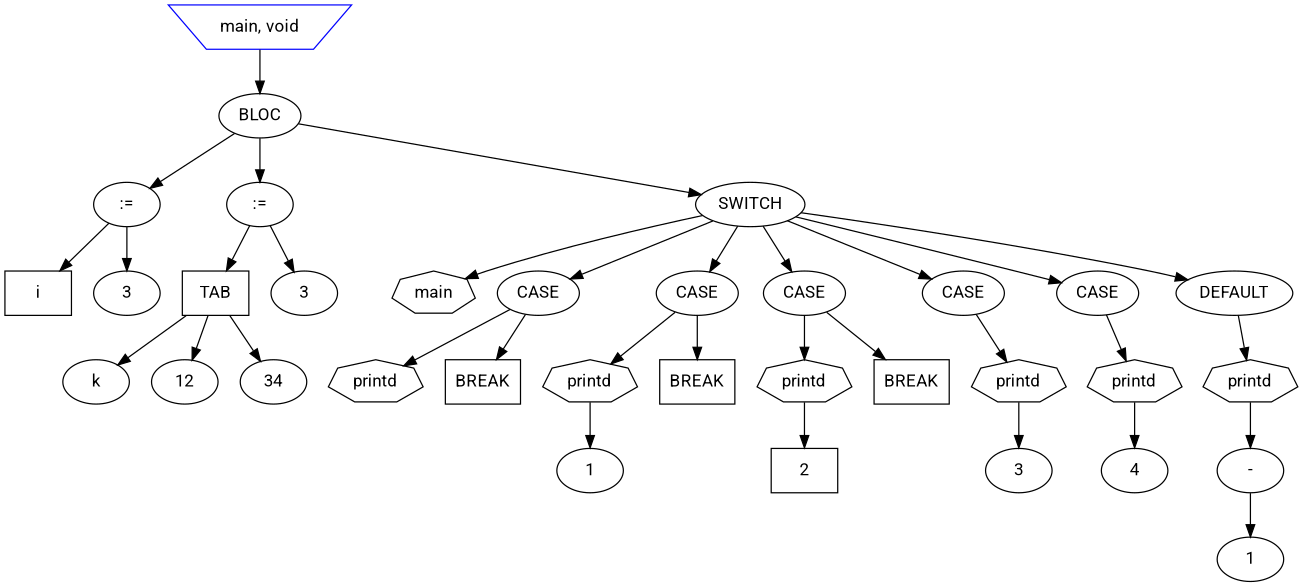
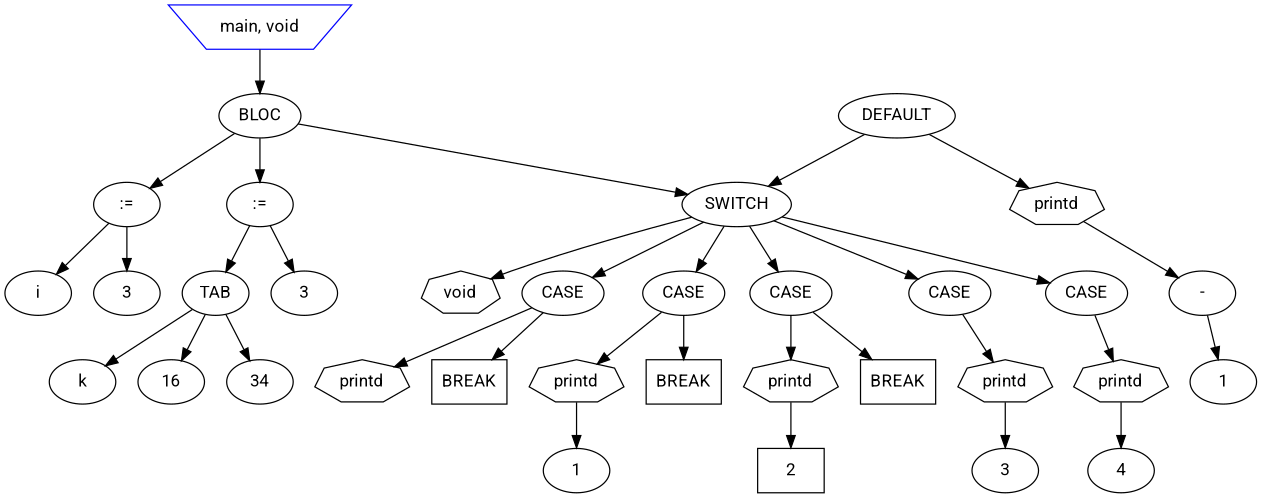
  digraph {
    fontname=Roboto
    node [color=black fontname=Roboto shape=ellipse]
    edge [fontname=Roboto]
    n1 [color=blue label="main, void" shape=invtrapezium]
    n2 [label=BLOC]
    n3 [label=":="]
    n4 [label=":="]
    n5 [label=SWITCH]
-   n6 [label=i shape=box]
+   n6 [label=i]
    n7 [label=3]
-   n8 [label=TAB shape=box]
+   n8 [label=TAB]
    n9 [label=3]
-   n10 [label=main shape=septagon]
+   n10 [label=void shape=septagon]
    n11 [label=CASE]
    n12 [label=CASE]
    n13 [label=CASE]
    n14 [label=CASE]
    n15 [label=CASE]
    n16 [label=DEFAULT]
    n17 [label=k]
-   n18 [label=12]
+   n18 [label=16]
    n19 [label=34]
    n20 [label=printd shape=septagon]
    n21 [label=BREAK shape=box]
    n22 [label=printd shape=septagon]
    n23 [label=BREAK shape=box]
    n24 [label=printd shape=septagon]
    n25 [label=BREAK shape=box]
    n26 [label=printd shape=septagon]
    n27 [label=printd shape=septagon]
    n28 [label=printd shape=septagon]
    n29 [label=1]
    n30 [label=2 shape=box]
    n31 [label=3]
    n32 [label=4]
    n33 [label="-"]
    n34 [label=1]
    n1 -> n2
    n2 -> n3
    n2 -> n4
    n2 -> n5
    n3 -> n6
    n3 -> n7
    n4 -> n8
    n4 -> n9
    n5 -> n10
    n5 -> n11
    n5 -> n12
    n5 -> n13
    n5 -> n14
    n5 -> n15
-   n5 -> n16
+   n16 -> n5
    n8 -> n17
    n8 -> n18
    n8 -> n19
    n11 -> n20
    n11 -> n21
    n12 -> n22
    n12 -> n23
    n13 -> n24
    n13 -> n25
    n14 -> n26
    n15 -> n27
    n16 -> n28
    n22 -> n29
    n24 -> n30
    n26 -> n31
    n27 -> n32
    n28 -> n33
    n33 -> n34
  }
